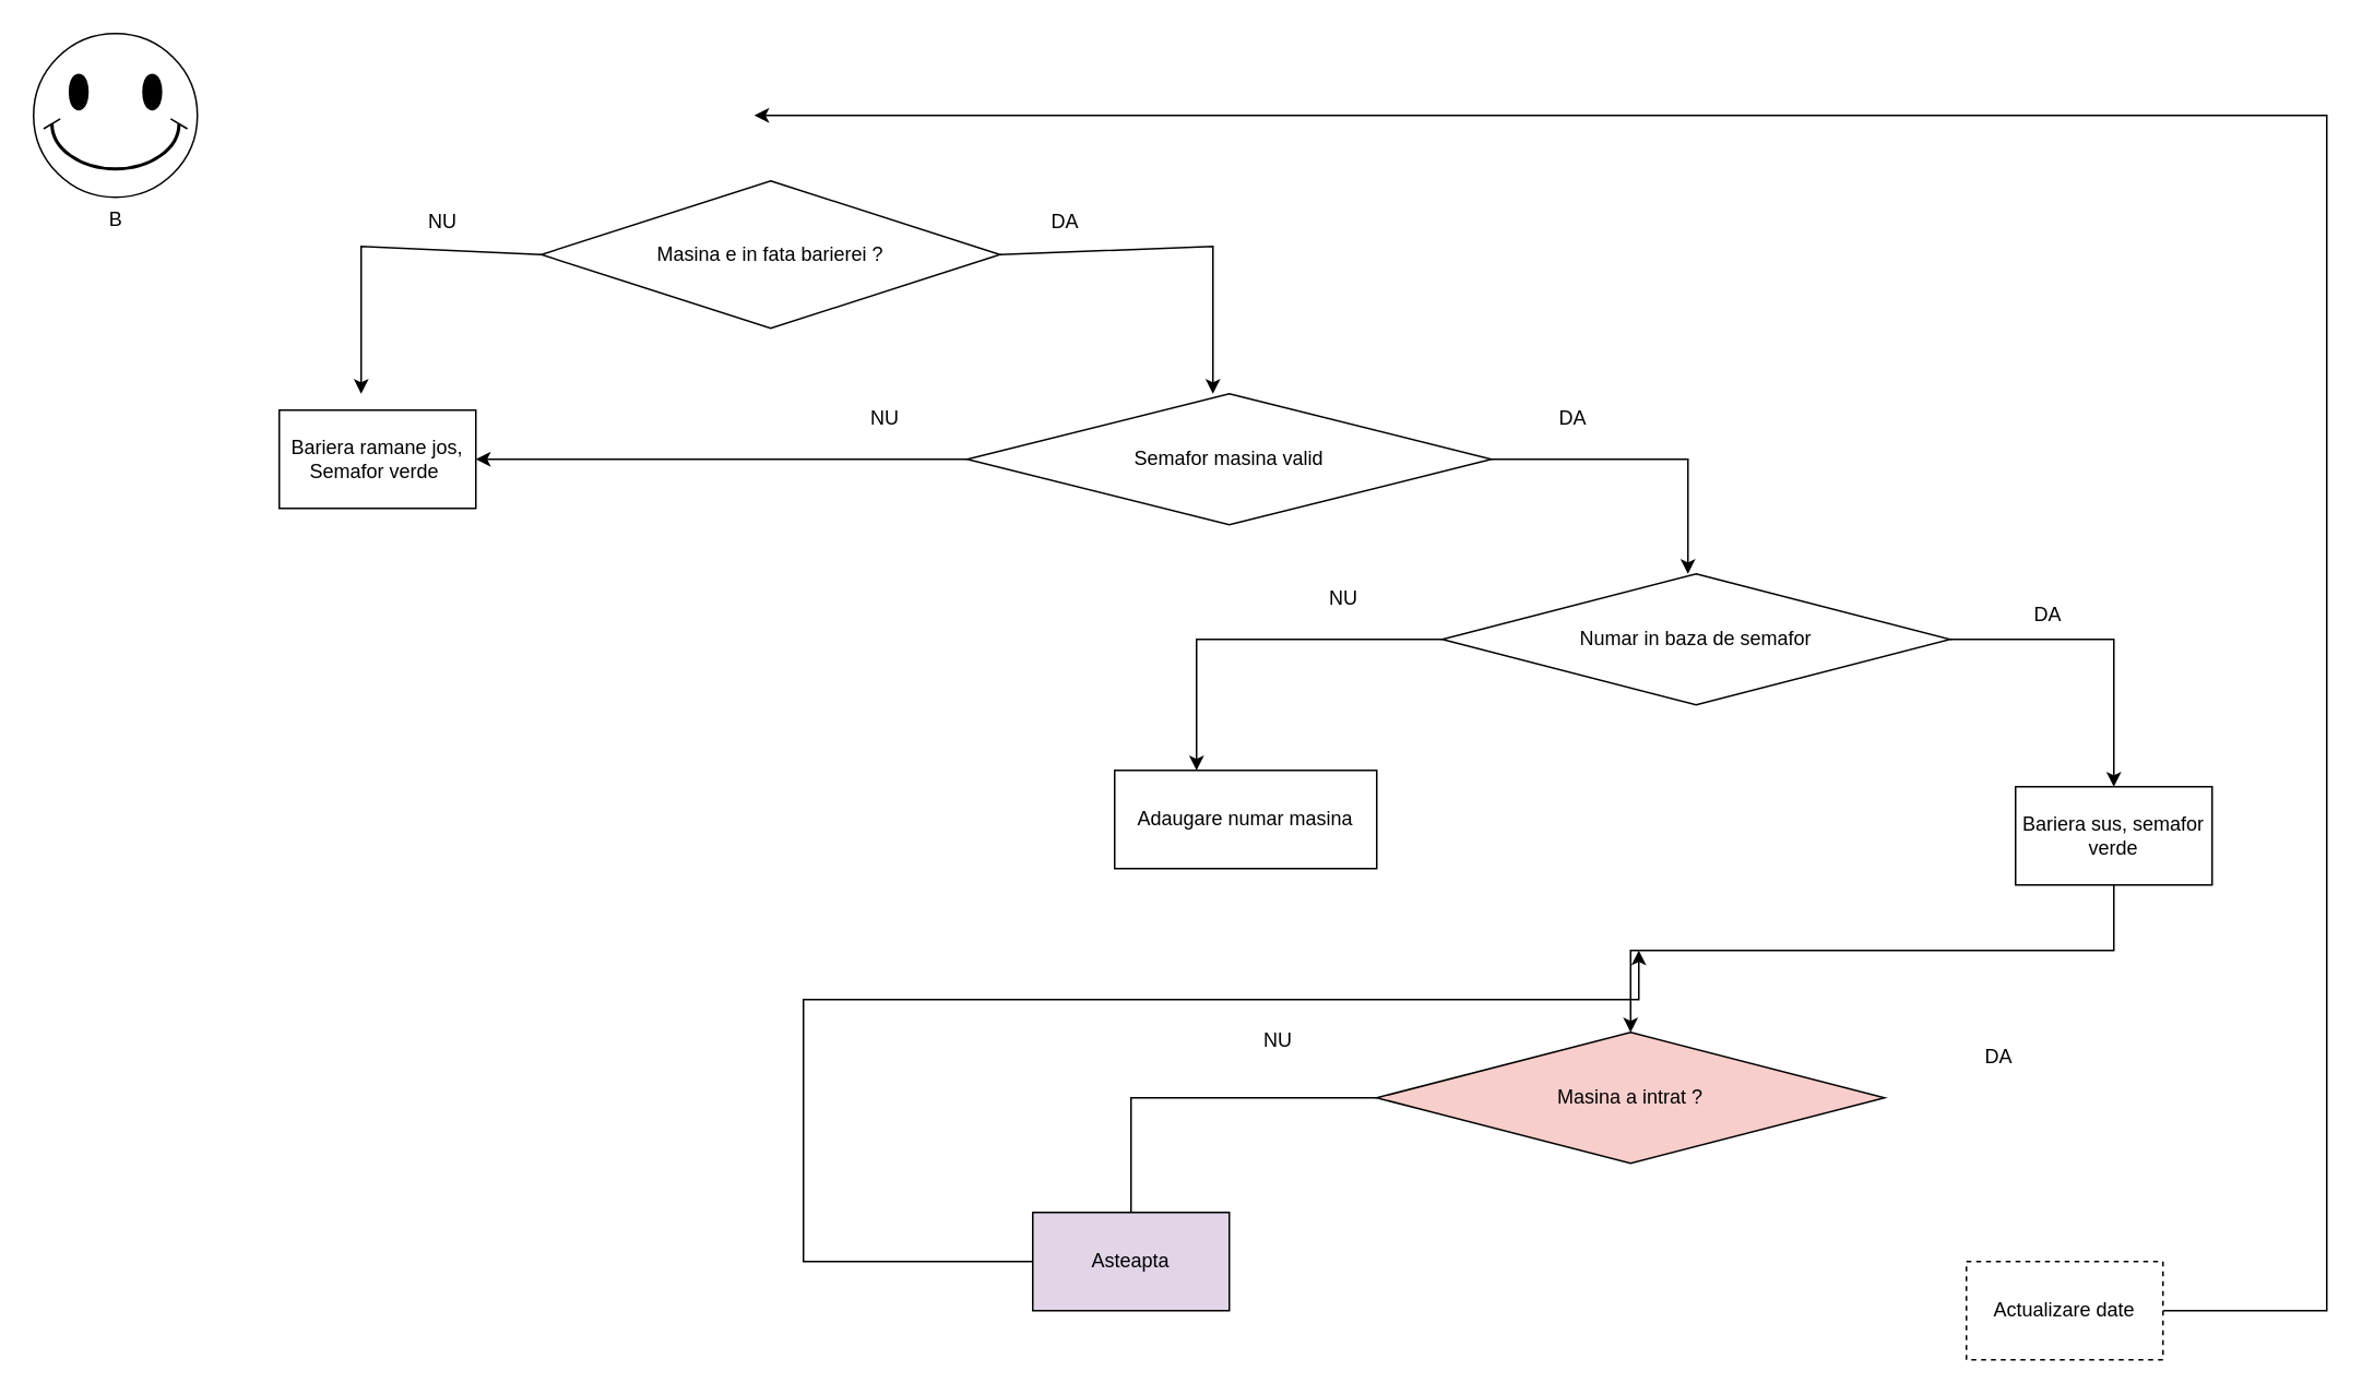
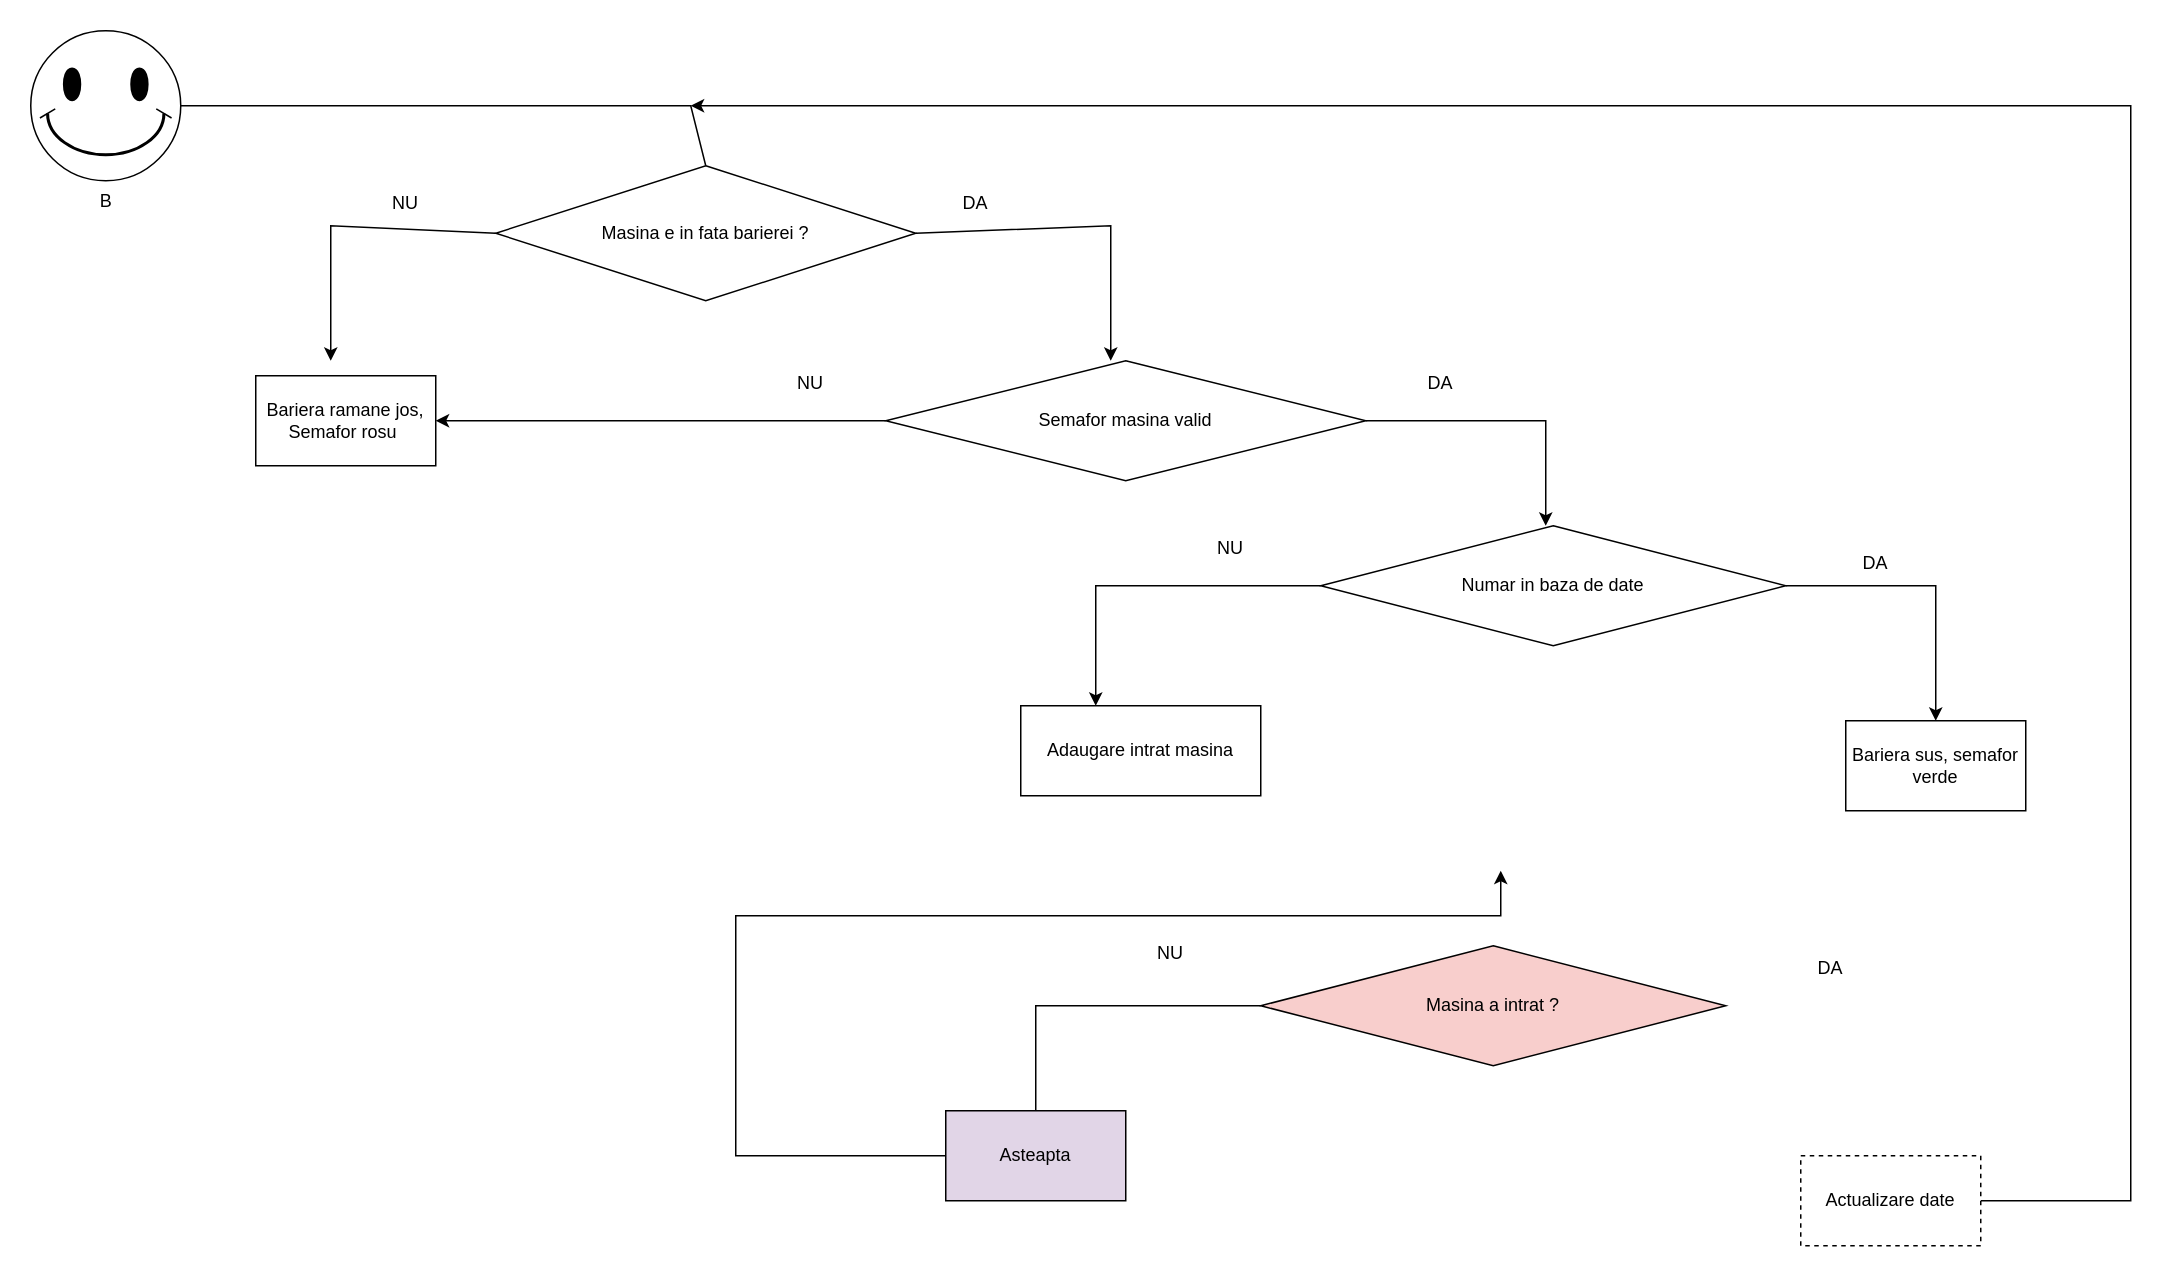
  <mxCell id="0" />
  <mxCell id="1" parent="0" />
  <mxCell id="2" value="B" style="verticalLabelPosition=bottom;verticalAlign=top;html=1;shape=mxgraph.basic.smiley" vertex="1" parent="1"><mxGeometry x="20" y="20" width="100" height="100" as="geometry" /></mxCell>
+ <mxCell id="3" value="" style="endArrow=none;html=1;rounded=0;exitX=1;exitY=0.5;exitDx=0;exitDy=0;exitPerimeter=0;entryX=0.5;entryY=0;entryDx=0;entryDy=0;" edge="1" parent="1" source="2" target="4"><mxGeometry width="50" height="50" relative="1" as="geometry"><mxPoint x="330" y="260" as="sourcePoint" /><mxPoint x="460" y="70" as="targetPoint" /><Array as="points"><mxPoint x="460" y="70" /></Array></mxGeometry></mxCell>
  <mxCell id="4" value="Masina e in fata barierei ?" style="rhombus;whiteSpace=wrap;html=1;" vertex="1" parent="1"><mxGeometry x="330" y="110" width="280" height="90" as="geometry" /></mxCell>
  <mxCell id="5" value="" style="endArrow=classic;html=1;rounded=0;exitX=0;exitY=0.5;exitDx=0;exitDy=0;" edge="1" parent="1" source="4"><mxGeometry width="50" height="50" relative="1" as="geometry"><mxPoint x="330" y="260" as="sourcePoint" /><mxPoint x="220" y="240" as="targetPoint" /><Array as="points"><mxPoint x="220" y="150" /></Array></mxGeometry></mxCell>
  <mxCell id="6" value="NU" style="text;html=1;strokeColor=none;fillColor=none;align=center;verticalAlign=middle;whiteSpace=wrap;rounded=0;" vertex="1" parent="1"><mxGeometry x="240" y="120" width="60" height="30" as="geometry" /></mxCell>
- <mxCell id="7" value="Bariera ramane jos,&lt;br&gt;Semafor verde&amp;nbsp;" style="rounded=0;whiteSpace=wrap;html=1;" vertex="1" parent="1"><mxGeometry x="170" y="250" width="120" height="60" as="geometry" /></mxCell>
+ <mxCell id="7" value="Bariera ramane jos,&lt;br&gt;Semafor rosu&amp;nbsp;" style="rounded=0;whiteSpace=wrap;html=1;" vertex="1" parent="1"><mxGeometry x="170" y="250" width="120" height="60" as="geometry" /></mxCell>
  <mxCell id="8" value="" style="endArrow=classic;html=1;rounded=0;exitX=1;exitY=0.5;exitDx=0;exitDy=0;" edge="1" parent="1" source="4"><mxGeometry width="50" height="50" relative="1" as="geometry"><mxPoint x="330" y="260" as="sourcePoint" /><mxPoint x="740" y="240" as="targetPoint" /><Array as="points"><mxPoint x="740" y="150" /></Array></mxGeometry></mxCell>
  <mxCell id="9" value="Semafor masina valid" style="rhombus;whiteSpace=wrap;html=1;" vertex="1" parent="1"><mxGeometry x="590" y="240" width="320" height="80" as="geometry" /></mxCell>
  <mxCell id="10" value="" style="endArrow=classic;html=1;rounded=0;entryX=1;entryY=0.5;entryDx=0;entryDy=0;" edge="1" parent="1" target="7"><mxGeometry width="50" height="50" relative="1" as="geometry"><mxPoint x="590" y="280" as="sourcePoint" /><mxPoint x="500" y="390" as="targetPoint" /><Array as="points"><mxPoint x="500" y="280" /></Array></mxGeometry></mxCell>
  <mxCell id="11" value="NU" style="text;html=1;strokeColor=none;fillColor=none;align=center;verticalAlign=middle;whiteSpace=wrap;rounded=0;" vertex="1" parent="1"><mxGeometry x="510" y="240" width="60" height="30" as="geometry" /></mxCell>
  <mxCell id="12" value="DA" style="text;html=1;strokeColor=none;fillColor=none;align=center;verticalAlign=middle;whiteSpace=wrap;rounded=0;" vertex="1" parent="1"><mxGeometry x="620" y="120" width="60" height="30" as="geometry" /></mxCell>
  <mxCell id="13" value="DA" style="text;html=1;strokeColor=none;fillColor=none;align=center;verticalAlign=middle;whiteSpace=wrap;rounded=0;" vertex="1" parent="1"><mxGeometry x="930" y="240" width="60" height="30" as="geometry" /></mxCell>
  <mxCell id="14" value="" style="endArrow=classic;html=1;rounded=0;exitX=1;exitY=0.5;exitDx=0;exitDy=0;" edge="1" parent="1" source="9"><mxGeometry width="50" height="50" relative="1" as="geometry"><mxPoint x="410" y="260" as="sourcePoint" /><mxPoint x="1030" y="350" as="targetPoint" /><Array as="points"><mxPoint x="1030" y="280" /></Array></mxGeometry></mxCell>
- <mxCell id="15" value="Numar in baza de semafor" style="rhombus;whiteSpace=wrap;html=1;" vertex="1" parent="1"><mxGeometry x="880" y="350" width="310" height="80" as="geometry" /></mxCell>
+ <mxCell id="15" value="Numar in baza de date" style="rhombus;whiteSpace=wrap;html=1;" vertex="1" parent="1"><mxGeometry x="880" y="350" width="310" height="80" as="geometry" /></mxCell>
  <mxCell id="16" value="DA" style="text;html=1;strokeColor=none;fillColor=none;align=center;verticalAlign=middle;whiteSpace=wrap;rounded=0;" vertex="1" parent="1"><mxGeometry x="1220" y="360" width="60" height="30" as="geometry" /></mxCell>
  <mxCell id="17" value="" style="endArrow=classic;html=1;rounded=0;" edge="1" parent="1"><mxGeometry width="50" height="50" relative="1" as="geometry"><mxPoint x="1190" y="390" as="sourcePoint" /><mxPoint x="1290" y="480" as="targetPoint" /><Array as="points"><mxPoint x="1290" y="390" /></Array></mxGeometry></mxCell>
- <mxCell id="18" style="edgeStyle=orthogonalEdgeStyle;rounded=0;orthogonalLoop=1;jettySize=auto;html=1;entryX=0.5;entryY=0;entryDx=0;entryDy=0;" edge="1" parent="1" source="19" target="25"><mxGeometry relative="1" as="geometry"><mxPoint x="1290" y="600" as="targetPoint" /><Array as="points"><mxPoint x="1290" y="580" /><mxPoint x="995" y="580" /></Array></mxGeometry></mxCell>
  <mxCell id="19" value="Bariera sus, semafor verde" style="rounded=0;whiteSpace=wrap;html=1;" vertex="1" parent="1"><mxGeometry x="1230" y="480" width="120" height="60" as="geometry" /></mxCell>
  <mxCell id="20" value="NU" style="text;html=1;strokeColor=none;fillColor=none;align=center;verticalAlign=middle;whiteSpace=wrap;rounded=0;" vertex="1" parent="1"><mxGeometry x="790" y="350" width="60" height="30" as="geometry" /></mxCell>
  <mxCell id="21" value="" style="endArrow=classic;html=1;rounded=0;exitX=0;exitY=0.5;exitDx=0;exitDy=0;" edge="1" parent="1" source="15"><mxGeometry width="50" height="50" relative="1" as="geometry"><mxPoint x="830" y="380" as="sourcePoint" /><mxPoint x="730" y="470" as="targetPoint" /><Array as="points"><mxPoint x="730" y="390" /></Array></mxGeometry></mxCell>
- <mxCell id="22" value="Adaugare numar masina" style="rounded=0;whiteSpace=wrap;html=1;" vertex="1" parent="1"><mxGeometry x="680" y="470" width="160" height="60" as="geometry" /></mxCell>
+ <mxCell id="22" value="Adaugare intrat masina" style="rounded=0;whiteSpace=wrap;html=1;" vertex="1" parent="1"><mxGeometry x="680" y="470" width="160" height="60" as="geometry" /></mxCell>
  <mxCell id="23" style="edgeStyle=orthogonalEdgeStyle;rounded=0;orthogonalLoop=1;jettySize=auto;html=1;" edge="1" parent="1" source="24"><mxGeometry relative="1" as="geometry"><mxPoint x="460" y="70" as="targetPoint" /><Array as="points"><mxPoint x="1420" y="800" /><mxPoint x="1420" y="70" /></Array></mxGeometry></mxCell>
  <mxCell id="24" value="Actualizare date" style="rounded=0;whiteSpace=wrap;html=1;dashed=1;" vertex="1" parent="1"><mxGeometry x="1200" y="770" width="120" height="60" as="geometry" /></mxCell>
  <mxCell id="25" value="Masina a intrat ?" style="rhombus;whiteSpace=wrap;html=1;fillColor=#f8cecc;" vertex="1" parent="1"><mxGeometry x="840" y="630" width="310" height="80" as="geometry" /></mxCell>
  <mxCell id="26" value="DA" style="text;html=1;strokeColor=none;fillColor=none;align=center;verticalAlign=middle;whiteSpace=wrap;rounded=0;" vertex="1" parent="1"><mxGeometry x="1190" y="630" width="60" height="30" as="geometry" /></mxCell>
  <mxCell id="27" value="" style="endArrow=classic;html=1;rounded=0;exitX=0;exitY=0.5;exitDx=0;exitDy=0;" edge="1" parent="1" source="25"><mxGeometry width="50" height="50" relative="1" as="geometry"><mxPoint x="830" y="660" as="sourcePoint" /><mxPoint x="690" y="750" as="targetPoint" /><Array as="points"><mxPoint x="690" y="670" /></Array></mxGeometry></mxCell>
  <mxCell id="28" value="NU" style="text;html=1;strokeColor=none;fillColor=none;align=center;verticalAlign=middle;whiteSpace=wrap;rounded=0;" vertex="1" parent="1"><mxGeometry x="750" y="620" width="60" height="30" as="geometry" /></mxCell>
  <mxCell id="29" style="edgeStyle=orthogonalEdgeStyle;rounded=0;orthogonalLoop=1;jettySize=auto;html=1;" edge="1" parent="1" source="30"><mxGeometry relative="1" as="geometry"><mxPoint x="1000" y="580" as="targetPoint" /><Array as="points"><mxPoint x="490" y="770" /><mxPoint x="490" y="610" /><mxPoint x="1000" y="610" /></Array></mxGeometry></mxCell>
  <mxCell id="30" value="Asteapta" style="rounded=0;whiteSpace=wrap;html=1;fillColor=#e1d5e7;" vertex="1" parent="1"><mxGeometry x="630" y="740" width="120" height="60" as="geometry" /></mxCell>
